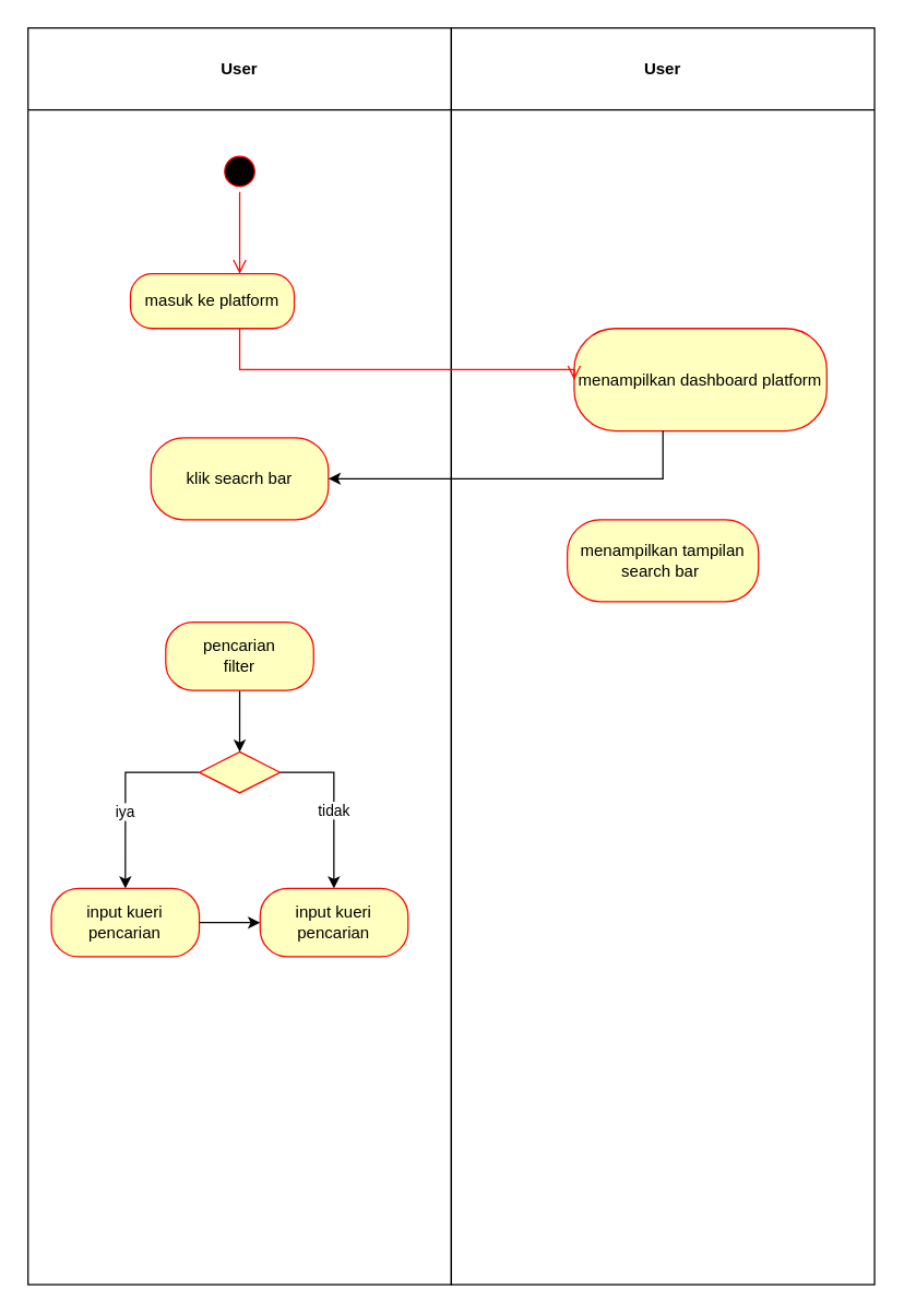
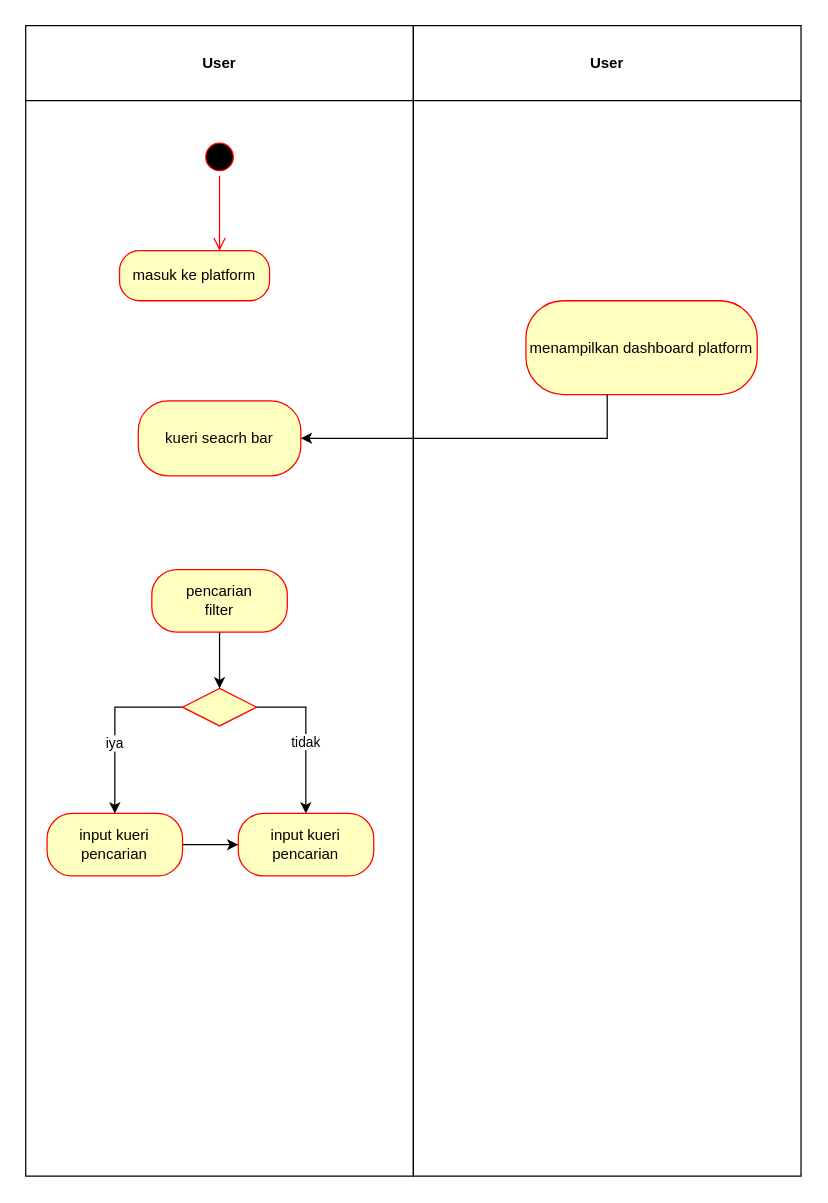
  <mxCell id="0" />
  <mxCell id="1" parent="0" />
  <mxCell id="2" value="User" style="swimlane;whiteSpace=wrap;html=1;startSize=60;" vertex="1" parent="1"><mxGeometry x="20" y="20" width="310" height="920" as="geometry" /></mxCell>
  <mxCell id="3" value="" style="ellipse;html=1;shape=startState;fillColor=#000000;strokeColor=#ff0000;" vertex="1" parent="2"><mxGeometry x="140" y="90" width="30" height="30" as="geometry" /></mxCell>
  <mxCell id="4" value="" style="edgeStyle=orthogonalEdgeStyle;html=1;verticalAlign=bottom;endArrow=open;endSize=8;strokeColor=#ff0000;rounded=0;" edge="1" source="3" parent="2"><mxGeometry relative="1" as="geometry"><mxPoint x="155" y="180" as="targetPoint" /></mxGeometry></mxCell>
  <mxCell id="5" value="masuk ke platform" style="rounded=1;whiteSpace=wrap;html=1;arcSize=40;fontColor=#000000;fillColor=#ffffc0;strokeColor=#ff0000;" vertex="1" parent="2"><mxGeometry x="75" y="180" width="120" height="40" as="geometry" /></mxCell>
- <mxCell id="6" value="klik seacrh bar" style="rounded=1;whiteSpace=wrap;html=1;arcSize=40;fontColor=#000000;fillColor=#ffffc0;strokeColor=#ff0000;" vertex="1" parent="2"><mxGeometry x="90" y="300" width="130" height="60" as="geometry" /></mxCell>
+ <mxCell id="6" value="kueri seacrh bar" style="rounded=1;whiteSpace=wrap;html=1;arcSize=40;fontColor=#000000;fillColor=#ffffc0;strokeColor=#ff0000;" vertex="1" parent="2"><mxGeometry x="90" y="300" width="130" height="60" as="geometry" /></mxCell>
  <mxCell id="7" style="edgeStyle=orthogonalEdgeStyle;rounded=0;orthogonalLoop=1;jettySize=auto;html=1;entryX=0.5;entryY=0;entryDx=0;entryDy=0;" edge="1" parent="2" source="11" target="16"><mxGeometry relative="1" as="geometry"><Array as="points"><mxPoint x="71" y="545" /></Array></mxGeometry></mxCell>
  <mxCell id="8" value="iya" style="edgeLabel;html=1;align=center;verticalAlign=middle;resizable=0;points=[];" vertex="1" connectable="0" parent="7"><mxGeometry x="0.2" y="-1" relative="1" as="geometry"><mxPoint as="offset" /></mxGeometry></mxCell>
  <mxCell id="9" style="edgeStyle=orthogonalEdgeStyle;rounded=0;orthogonalLoop=1;jettySize=auto;html=1;" edge="1" parent="2" source="11" target="14"><mxGeometry relative="1" as="geometry"><Array as="points"><mxPoint x="224" y="545" /></Array></mxGeometry></mxCell>
  <mxCell id="10" value="tidak" style="edgeLabel;html=1;align=center;verticalAlign=middle;resizable=0;points=[];" vertex="1" connectable="0" parent="9"><mxGeometry x="0.084" y="-1" relative="1" as="geometry"><mxPoint as="offset" /></mxGeometry></mxCell>
  <mxCell id="11" value="" style="rhombus;whiteSpace=wrap;html=1;fontColor=#000000;fillColor=#ffffc0;strokeColor=#ff0000;" vertex="1" parent="2"><mxGeometry x="125.42" y="530" width="59.16" height="30" as="geometry" /></mxCell>
  <mxCell id="12" style="edgeStyle=orthogonalEdgeStyle;rounded=0;orthogonalLoop=1;jettySize=auto;html=1;entryX=0.5;entryY=0;entryDx=0;entryDy=0;" edge="1" parent="2" source="13" target="11"><mxGeometry relative="1" as="geometry" /></mxCell>
  <mxCell id="13" value="pencarian &lt;br&gt;filter" style="rounded=1;whiteSpace=wrap;html=1;arcSize=40;fontColor=#000000;fillColor=#ffffc0;strokeColor=#ff0000;" vertex="1" parent="2"><mxGeometry x="100.84" y="435" width="108.33" height="50" as="geometry" /></mxCell>
  <mxCell id="14" value="input kueri pencarian" style="rounded=1;whiteSpace=wrap;html=1;arcSize=40;fontColor=#000000;fillColor=#ffffc0;strokeColor=#ff0000;" vertex="1" parent="2"><mxGeometry x="170.0" y="630" width="108.33" height="50" as="geometry" /></mxCell>
  <mxCell id="15" style="edgeStyle=orthogonalEdgeStyle;rounded=0;orthogonalLoop=1;jettySize=auto;html=1;entryX=0;entryY=0.5;entryDx=0;entryDy=0;" edge="1" parent="2" source="16" target="14"><mxGeometry relative="1" as="geometry" /></mxCell>
  <mxCell id="16" value="input kueri pencarian" style="rounded=1;whiteSpace=wrap;html=1;arcSize=40;fontColor=#000000;fillColor=#ffffc0;strokeColor=#ff0000;" vertex="1" parent="2"><mxGeometry x="17.09" y="630" width="108.33" height="50" as="geometry" /></mxCell>
  <mxCell id="17" value="User" style="swimlane;whiteSpace=wrap;html=1;startSize=60;" vertex="1" parent="1"><mxGeometry x="330" y="20" width="310" height="920" as="geometry" /></mxCell>
  <mxCell id="18" value="menampilkan dashboard platform" style="rounded=1;whiteSpace=wrap;html=1;arcSize=40;fontColor=#000000;fillColor=#ffffc0;strokeColor=#ff0000;" vertex="1" parent="17"><mxGeometry x="90" y="220" width="185" height="75" as="geometry" /></mxCell>
- <mxCell id="19" value="menampilkan tampilan&lt;br&gt;search bar&amp;nbsp;" style="rounded=1;whiteSpace=wrap;html=1;arcSize=40;fontColor=#000000;fillColor=#ffffc0;strokeColor=#ff0000;" vertex="1" parent="17"><mxGeometry x="85" y="360" width="140" height="60" as="geometry" /></mxCell>
- <mxCell id="20" value="" style="edgeStyle=orthogonalEdgeStyle;html=1;verticalAlign=bottom;endArrow=open;endSize=8;strokeColor=#ff0000;rounded=0;entryX=0;entryY=0.5;entryDx=0;entryDy=0;" edge="1" source="5" parent="1" target="18"><mxGeometry relative="1" as="geometry"><mxPoint x="175" y="300" as="targetPoint" /><Array as="points"><mxPoint x="175" y="270" /></Array></mxGeometry></mxCell>
  <mxCell id="21" style="edgeStyle=orthogonalEdgeStyle;rounded=0;orthogonalLoop=1;jettySize=auto;html=1;entryX=1;entryY=0.5;entryDx=0;entryDy=0;" edge="1" parent="1" source="18" target="6"><mxGeometry relative="1" as="geometry"><Array as="points"><mxPoint x="485" y="350" /></Array></mxGeometry></mxCell>
